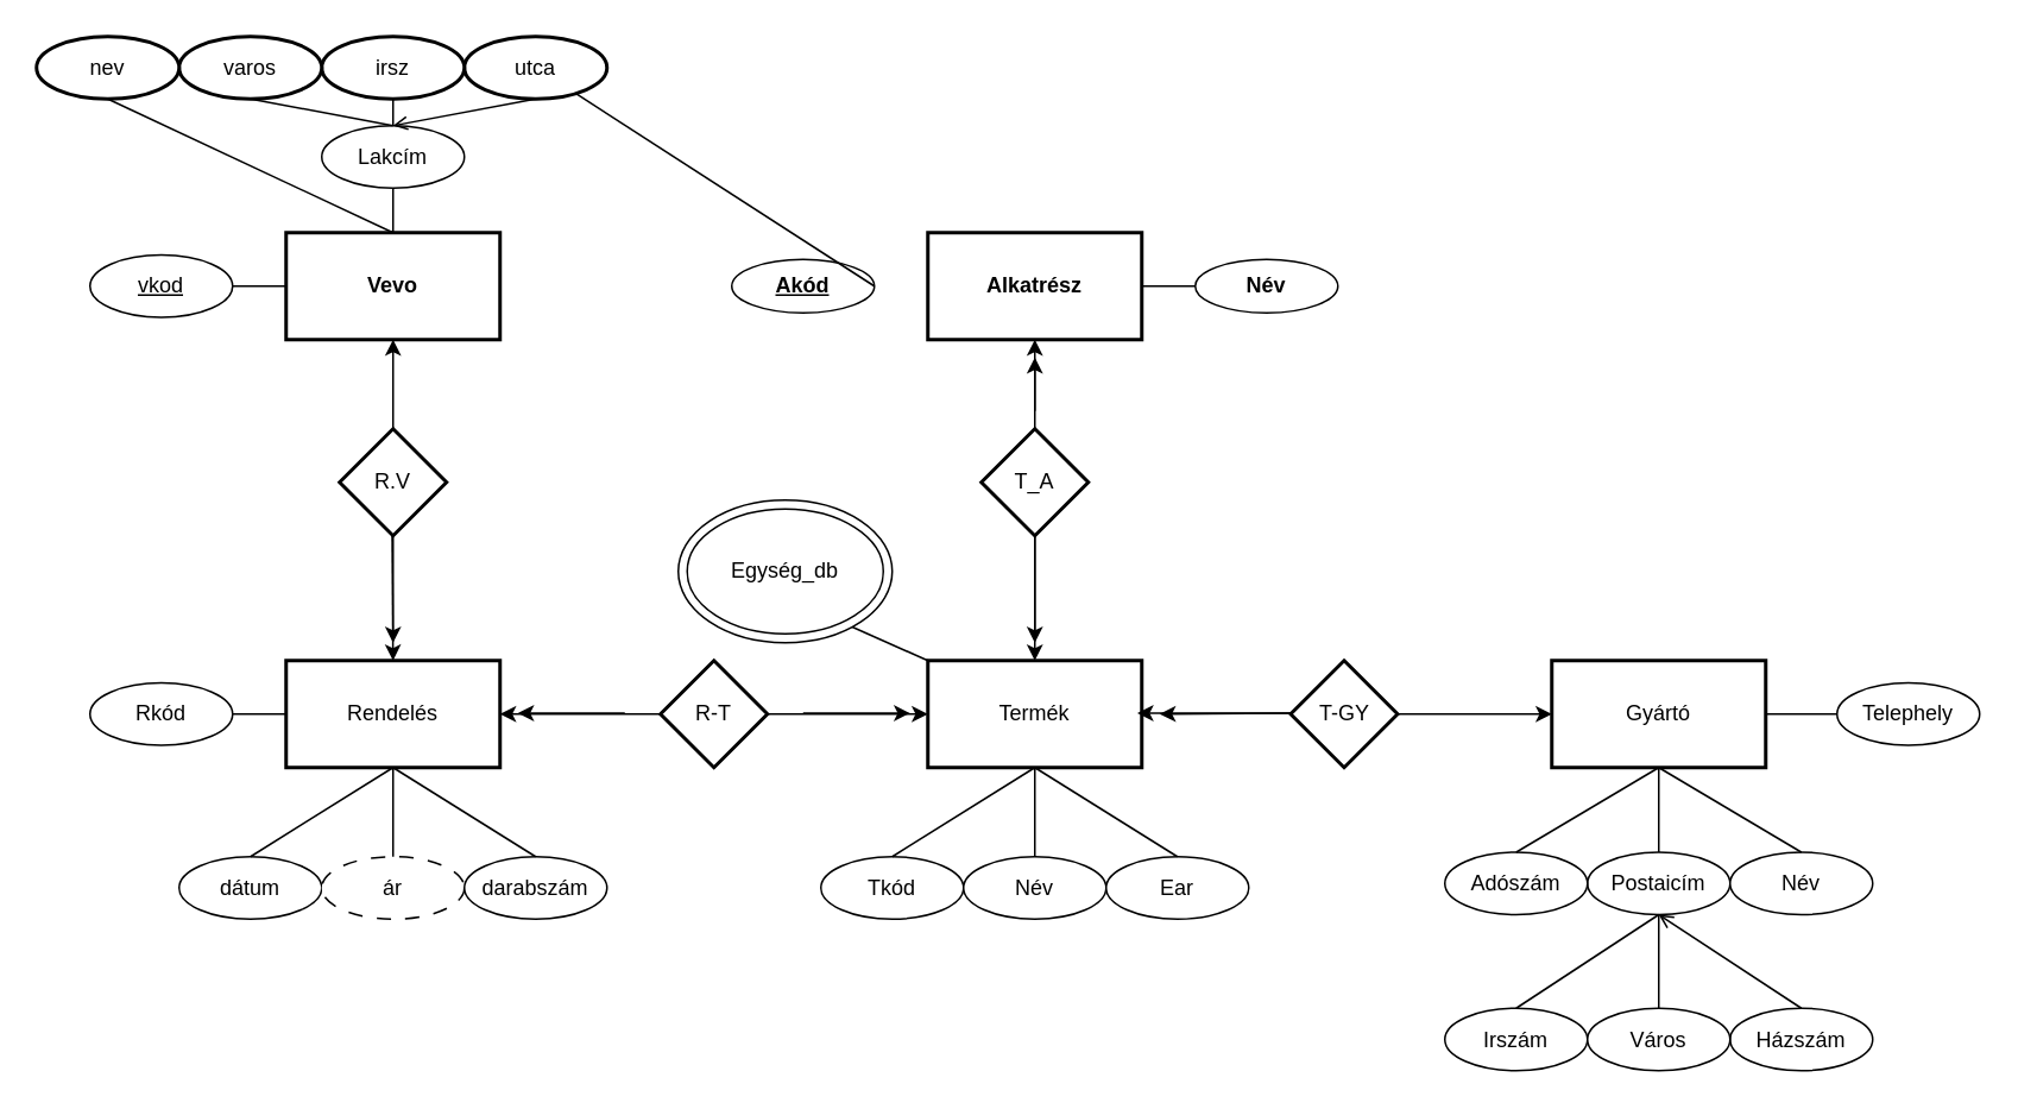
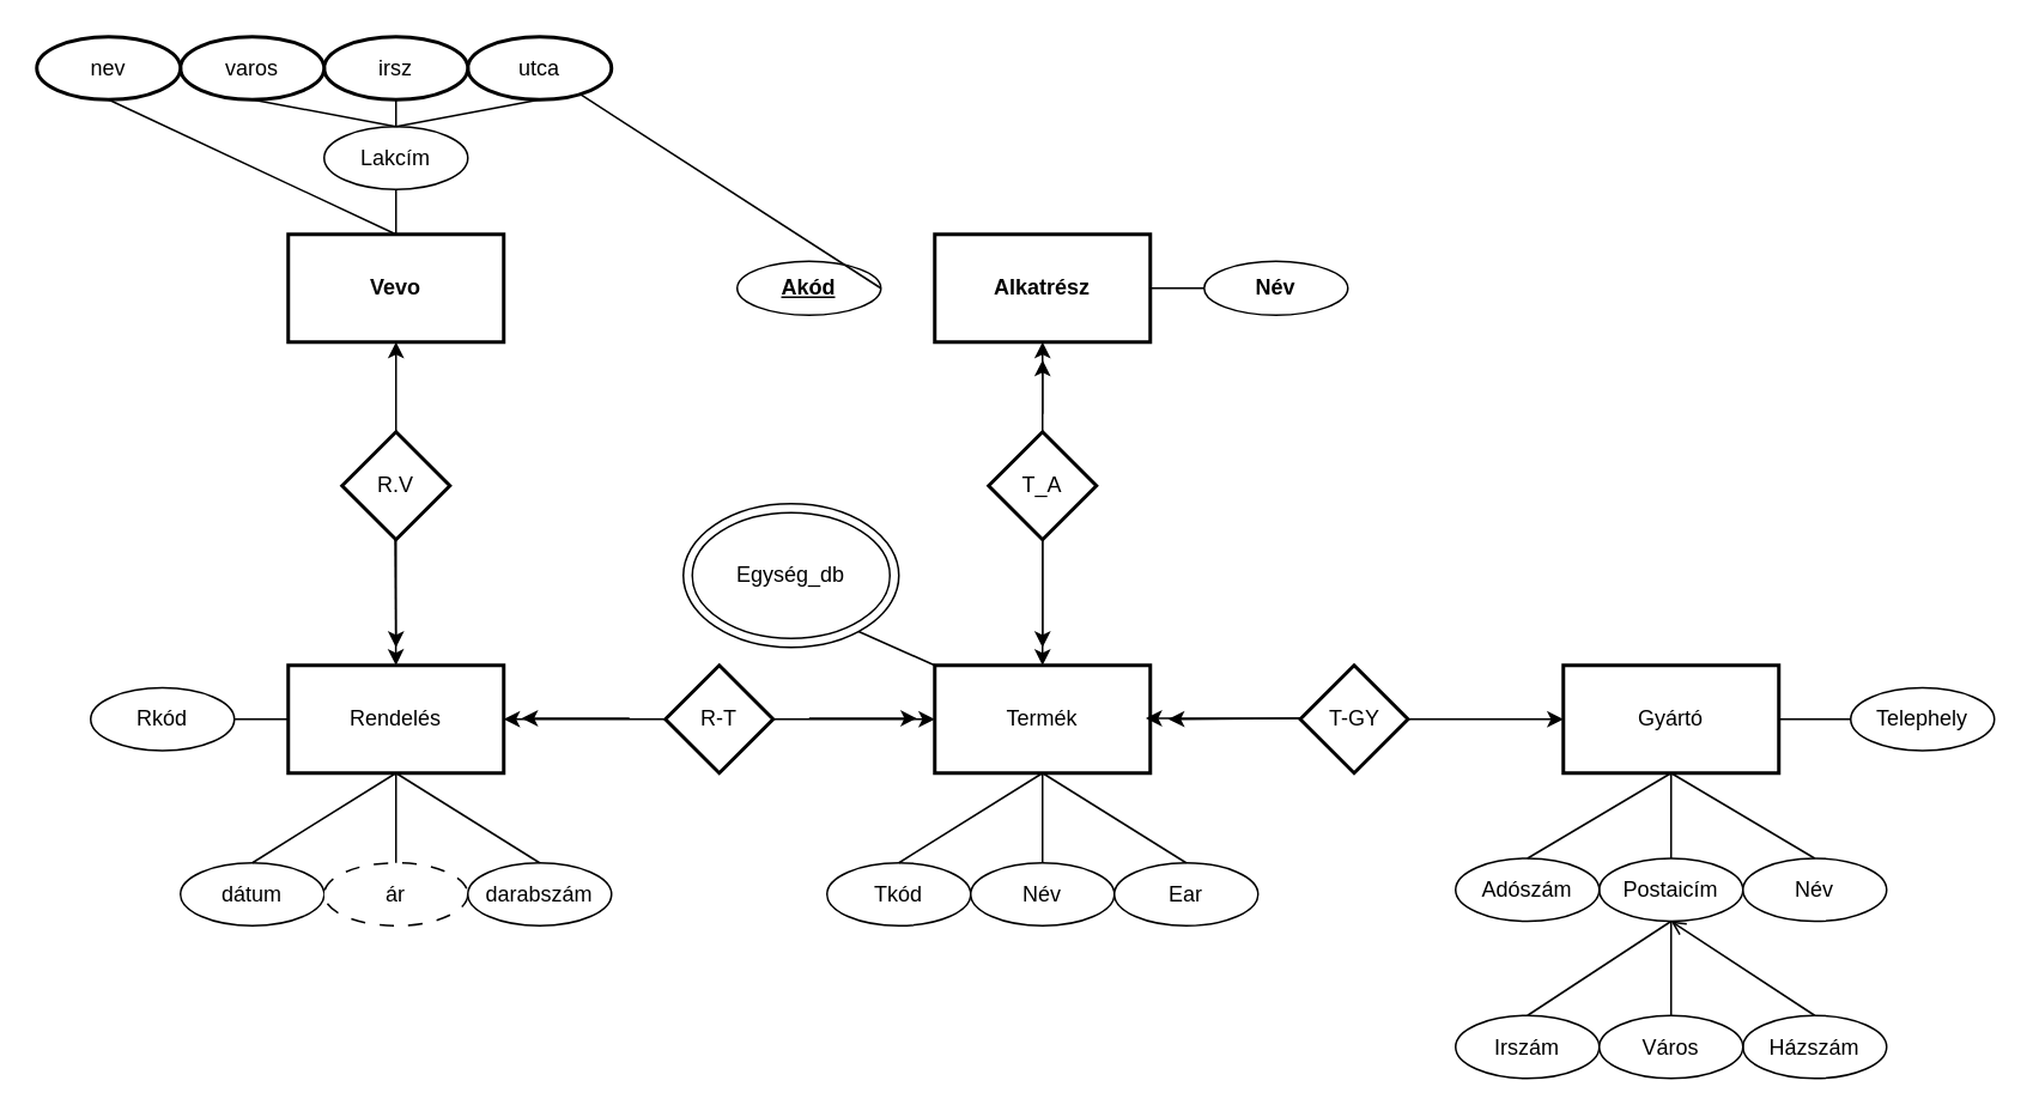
  <mxCell id="0" />
  <mxCell id="1" parent="0" />
  <mxCell id="2" value="Gyártó" style="rounded=0;whiteSpace=wrap;html=1;strokeWidth=2;" parent="1" vertex="1"><mxGeometry x="870" y="370" width="120" height="60" as="geometry" /></mxCell>
  <mxCell id="3" value="Termék" style="rounded=0;whiteSpace=wrap;html=1;strokeWidth=2;" parent="1" vertex="1"><mxGeometry x="520" y="370" width="120" height="60" as="geometry" /></mxCell>
  <mxCell id="4" value="T-GY" style="rhombus;whiteSpace=wrap;html=1;strokeWidth=2;" parent="1" vertex="1"><mxGeometry x="723.5" y="370" width="60" height="60" as="geometry" /></mxCell>
  <mxCell id="5" value="Tkód" style="ellipse;whiteSpace=wrap;html=1;" parent="1" vertex="1"><mxGeometry x="460" y="480" width="80" height="35" as="geometry" /></mxCell>
  <mxCell id="6" value="Név" style="ellipse;whiteSpace=wrap;html=1;" parent="1" vertex="1"><mxGeometry x="540" y="480" width="80" height="35" as="geometry" /></mxCell>
  <mxCell id="7" value="Ear" style="ellipse;whiteSpace=wrap;html=1;" parent="1" vertex="1"><mxGeometry x="620" y="480" width="80" height="35" as="geometry" /></mxCell>
  <mxCell id="8" value="Telephely" style="ellipse;whiteSpace=wrap;html=1;" parent="1" vertex="1"><mxGeometry x="1030" y="382.5" width="80" height="35" as="geometry" /></mxCell>
  <mxCell id="9" value="Házszám" style="ellipse;whiteSpace=wrap;html=1;" parent="1" vertex="1"><mxGeometry x="970" y="565" width="80" height="35" as="geometry" /></mxCell>
  <mxCell id="10" value="Irszám" style="ellipse;whiteSpace=wrap;html=1;" parent="1" vertex="1"><mxGeometry x="810" y="565" width="80" height="35" as="geometry" /></mxCell>
  <mxCell id="11" value="Város" style="ellipse;whiteSpace=wrap;html=1;" parent="1" vertex="1"><mxGeometry x="890" y="565" width="80" height="35" as="geometry" /></mxCell>
  <mxCell id="12" value="Postaicím" style="ellipse;whiteSpace=wrap;html=1;" parent="1" vertex="1"><mxGeometry x="890" y="477.5" width="80" height="35" as="geometry" /></mxCell>
  <mxCell id="13" value="Adószám" style="ellipse;whiteSpace=wrap;html=1;" parent="1" vertex="1"><mxGeometry x="810" y="477.5" width="80" height="35" as="geometry" /></mxCell>
  <mxCell id="14" value="Név" style="ellipse;whiteSpace=wrap;html=1;" parent="1" vertex="1"><mxGeometry x="970" y="477.5" width="80" height="35" as="geometry" /></mxCell>
  <mxCell id="15" value="" style="endArrow=classic;html=1;rounded=0;exitX=1;exitY=0.5;exitDx=0;exitDy=0;entryX=0;entryY=0.5;entryDx=0;entryDy=0;" parent="1" source="4" target="2" edge="1"><mxGeometry width="50" height="50" relative="1" as="geometry"><mxPoint x="760" y="430" as="sourcePoint" /><mxPoint x="860" y="390" as="targetPoint" /><Array as="points" /></mxGeometry></mxCell>
  <mxCell id="16" value="" style="endArrow=classic;html=1;rounded=0;exitX=1;exitY=0.5;exitDx=0;exitDy=0;" parent="1" edge="1"><mxGeometry width="50" height="50" relative="1" as="geometry"><mxPoint x="723.5" y="399.5" as="sourcePoint" /><mxPoint x="650" y="400" as="targetPoint" /><Array as="points" /></mxGeometry></mxCell>
  <mxCell id="17" value="" style="endArrow=classic;html=1;rounded=0;exitX=1;exitY=0.5;exitDx=0;exitDy=0;entryX=0;entryY=0.5;entryDx=0;entryDy=0;" parent="1" edge="1"><mxGeometry width="50" height="50" relative="1" as="geometry"><mxPoint x="723.5" y="399.5" as="sourcePoint" /><mxPoint x="637.5" y="399.5" as="targetPoint" /><Array as="points" /></mxGeometry></mxCell>
  <mxCell id="18" value="" style="endArrow=none;html=1;rounded=0;entryX=0;entryY=0.5;entryDx=0;entryDy=0;exitX=1;exitY=0.5;exitDx=0;exitDy=0;" parent="1" source="2" target="8" edge="1"><mxGeometry width="50" height="50" relative="1" as="geometry"><mxPoint x="990" y="410" as="sourcePoint" /><mxPoint x="1040" y="360" as="targetPoint" /></mxGeometry></mxCell>
  <mxCell id="19" value="" style="endArrow=none;html=1;rounded=0;entryX=0.5;entryY=1;entryDx=0;entryDy=0;exitX=0.5;exitY=0;exitDx=0;exitDy=0;" parent="1" source="6" target="3" edge="1"><mxGeometry width="50" height="50" relative="1" as="geometry"><mxPoint x="550" y="470" as="sourcePoint" /><mxPoint x="590" y="470" as="targetPoint" /></mxGeometry></mxCell>
  <mxCell id="20" value="" style="endArrow=none;html=1;rounded=0;entryX=0.5;entryY=1;entryDx=0;entryDy=0;exitX=0.5;exitY=0;exitDx=0;exitDy=0;" parent="1" source="5" target="3" edge="1"><mxGeometry width="50" height="50" relative="1" as="geometry"><mxPoint x="470" y="460" as="sourcePoint" /><mxPoint x="510" y="460" as="targetPoint" /></mxGeometry></mxCell>
  <mxCell id="21" value="" style="endArrow=none;html=1;rounded=0;entryX=0.5;entryY=0;entryDx=0;entryDy=0;exitX=0.5;exitY=1;exitDx=0;exitDy=0;" parent="1" source="3" target="7" edge="1"><mxGeometry width="50" height="50" relative="1" as="geometry"><mxPoint x="600" y="460" as="sourcePoint" /><mxPoint x="640" y="460" as="targetPoint" /></mxGeometry></mxCell>
  <mxCell id="22" value="" style="endArrow=open;html=1;rounded=0;exitX=0.5;exitY=0;exitDx=0;exitDy=0;entryX=0.5;entryY=1;entryDx=0;entryDy=0;" parent="1" source="9" target="12" edge="1"><mxGeometry width="50" height="50" relative="1" as="geometry"><mxPoint x="990" y="530" as="sourcePoint" /><mxPoint x="930" y="520" as="targetPoint" /></mxGeometry></mxCell>
  <mxCell id="23" value="" style="endArrow=none;html=1;rounded=0;entryX=0.5;entryY=0;entryDx=0;entryDy=0;exitX=0.5;exitY=1;exitDx=0;exitDy=0;" parent="1" source="12" target="11" edge="1"><mxGeometry width="50" height="50" relative="1" as="geometry"><mxPoint x="920" y="540" as="sourcePoint" /><mxPoint x="960" y="540" as="targetPoint" /></mxGeometry></mxCell>
  <mxCell id="24" value="" style="endArrow=none;html=1;rounded=0;entryX=0.5;entryY=1;entryDx=0;entryDy=0;exitX=0.5;exitY=0;exitDx=0;exitDy=0;" parent="1" source="10" target="12" edge="1"><mxGeometry width="50" height="50" relative="1" as="geometry"><mxPoint x="850" y="540" as="sourcePoint" /><mxPoint x="890" y="540" as="targetPoint" /></mxGeometry></mxCell>
  <mxCell id="25" value="" style="endArrow=none;html=1;rounded=0;entryX=0.5;entryY=1;entryDx=0;entryDy=0;exitX=0.5;exitY=0;exitDx=0;exitDy=0;" parent="1" source="14" target="2" edge="1"><mxGeometry width="50" height="50" relative="1" as="geometry"><mxPoint x="980" y="460" as="sourcePoint" /><mxPoint x="1020" y="460" as="targetPoint" /></mxGeometry></mxCell>
  <mxCell id="26" value="" style="endArrow=none;html=1;rounded=0;entryX=0.5;entryY=1;entryDx=0;entryDy=0;exitX=0.5;exitY=0;exitDx=0;exitDy=0;" parent="1" source="12" target="2" edge="1"><mxGeometry width="50" height="50" relative="1" as="geometry"><mxPoint x="910" y="460" as="sourcePoint" /><mxPoint x="950" y="460" as="targetPoint" /></mxGeometry></mxCell>
  <mxCell id="27" value="" style="endArrow=none;html=1;rounded=0;entryX=0.5;entryY=1;entryDx=0;entryDy=0;exitX=0.5;exitY=0;exitDx=0;exitDy=0;" parent="1" source="13" target="2" edge="1"><mxGeometry width="50" height="50" relative="1" as="geometry"><mxPoint x="840" y="460" as="sourcePoint" /><mxPoint x="880" y="460" as="targetPoint" /></mxGeometry></mxCell>
  <mxCell id="28" value="T_A" style="rhombus;whiteSpace=wrap;html=1;strokeWidth=2;" parent="1" vertex="1"><mxGeometry x="550" y="240" width="60" height="60" as="geometry" /></mxCell>
  <mxCell id="29" value="" style="endArrow=classic;html=1;rounded=0;exitX=1;exitY=0.5;exitDx=0;exitDy=0;" parent="1" edge="1"><mxGeometry width="50" height="50" relative="1" as="geometry"><mxPoint x="580" y="300" as="sourcePoint" /><mxPoint x="580" y="360" as="targetPoint" /><Array as="points" /></mxGeometry></mxCell>
  <mxCell id="30" value="" style="endArrow=classic;html=1;rounded=0;exitX=1;exitY=0.5;exitDx=0;exitDy=0;entryX=0.5;entryY=0;entryDx=0;entryDy=0;" parent="1" target="3" edge="1"><mxGeometry width="50" height="50" relative="1" as="geometry"><mxPoint x="580" y="300" as="sourcePoint" /><mxPoint x="494" y="300" as="targetPoint" /><Array as="points" /></mxGeometry></mxCell>
  <mxCell id="31" value="&lt;b&gt;Alkatrész&lt;/b&gt;" style="rounded=0;whiteSpace=wrap;html=1;strokeWidth=2;" parent="1" vertex="1"><mxGeometry x="520" y="130" width="120" height="60" as="geometry" /></mxCell>
  <mxCell id="32" value="&lt;b&gt;Név&lt;/b&gt;" style="ellipse;whiteSpace=wrap;html=1;" parent="1" vertex="1"><mxGeometry x="670" y="145" width="80" height="30" as="geometry" /></mxCell>
  <mxCell id="33" value="&lt;b&gt;&lt;u&gt;Akód&lt;/u&gt;&lt;/b&gt;" style="ellipse;whiteSpace=wrap;html=1;" parent="1" vertex="1"><mxGeometry x="410" y="145" width="80" height="30" as="geometry" /></mxCell>
  <mxCell id="34" value="" style="endArrow=classic;html=1;rounded=0;exitX=0.5;exitY=0;exitDx=0;exitDy=0;entryX=0.5;entryY=1;entryDx=0;entryDy=0;" parent="1" source="28" target="31" edge="1"><mxGeometry width="50" height="50" relative="1" as="geometry"><mxPoint x="650" y="210" as="sourcePoint" /><mxPoint x="650" y="280" as="targetPoint" /><Array as="points" /></mxGeometry></mxCell>
  <mxCell id="35" value="" style="endArrow=classic;html=1;rounded=0;" parent="1" edge="1"><mxGeometry width="50" height="50" relative="1" as="geometry"><mxPoint x="580" y="230" as="sourcePoint" /><mxPoint x="580" y="200" as="targetPoint" /><Array as="points" /></mxGeometry></mxCell>
  <mxCell id="36" value="" style="endArrow=none;html=1;rounded=0;exitX=1;exitY=0.5;exitDx=0;exitDy=0;" parent="1" source="33" target="57" edge="1"><mxGeometry width="50" height="50" relative="1" as="geometry"><mxPoint x="490" y="159" as="sourcePoint" /><mxPoint x="520" y="159.47" as="targetPoint" /></mxGeometry></mxCell>
  <mxCell id="37" value="" style="endArrow=none;html=1;rounded=0;entryX=1;entryY=0.5;entryDx=0;entryDy=0;exitX=0;exitY=0.5;exitDx=0;exitDy=0;" parent="1" source="32" target="31" edge="1"><mxGeometry width="50" height="50" relative="1" as="geometry"><mxPoint x="510" y="190" as="sourcePoint" /><mxPoint x="530" y="170" as="targetPoint" /></mxGeometry></mxCell>
  <mxCell id="38" value="Rendelés" style="rounded=0;whiteSpace=wrap;html=1;strokeWidth=2;" parent="1" vertex="1"><mxGeometry x="160" y="370" width="120" height="60" as="geometry" /></mxCell>
  <mxCell id="39" value="dátum" style="ellipse;whiteSpace=wrap;html=1;" parent="1" vertex="1"><mxGeometry x="100" y="480" width="80" height="35" as="geometry" /></mxCell>
  <mxCell id="40" value="ár" style="ellipse;whiteSpace=wrap;html=1;dashed=1;dashPattern=8 8;" parent="1" vertex="1"><mxGeometry x="180" y="480" width="80" height="35" as="geometry" /></mxCell>
  <mxCell id="41" value="darabszám" style="ellipse;whiteSpace=wrap;html=1;" parent="1" vertex="1"><mxGeometry x="260" y="480" width="80" height="35" as="geometry" /></mxCell>
  <mxCell id="42" value="" style="endArrow=none;html=1;rounded=0;entryX=0.5;entryY=1;entryDx=0;entryDy=0;exitX=0.5;exitY=0;exitDx=0;exitDy=0;" parent="1" source="40" target="38" edge="1"><mxGeometry width="50" height="50" relative="1" as="geometry"><mxPoint x="423" y="555" as="sourcePoint" /><mxPoint x="463" y="555" as="targetPoint" /></mxGeometry></mxCell>
  <mxCell id="43" value="" style="endArrow=none;html=1;rounded=0;entryX=0.5;entryY=1;entryDx=0;entryDy=0;exitX=0.5;exitY=0;exitDx=0;exitDy=0;" parent="1" source="39" target="38" edge="1"><mxGeometry width="50" height="50" relative="1" as="geometry"><mxPoint x="343" y="545" as="sourcePoint" /><mxPoint x="383" y="545" as="targetPoint" /></mxGeometry></mxCell>
  <mxCell id="44" value="" style="endArrow=none;html=1;rounded=0;entryX=0.5;entryY=0;entryDx=0;entryDy=0;exitX=0.5;exitY=1;exitDx=0;exitDy=0;" parent="1" source="38" target="41" edge="1"><mxGeometry width="50" height="50" relative="1" as="geometry"><mxPoint x="473" y="545" as="sourcePoint" /><mxPoint x="513" y="545" as="targetPoint" /></mxGeometry></mxCell>
  <mxCell id="45" value="R-T" style="rhombus;whiteSpace=wrap;html=1;strokeWidth=2;" parent="1" vertex="1"><mxGeometry x="370" y="370" width="60" height="60" as="geometry" /></mxCell>
  <mxCell id="46" value="" style="endArrow=classic;html=1;rounded=0;exitX=0;exitY=0.5;exitDx=0;exitDy=0;entryX=1;entryY=0.5;entryDx=0;entryDy=0;" parent="1" source="45" target="38" edge="1"><mxGeometry width="50" height="50" relative="1" as="geometry"><mxPoint x="309.5" y="340" as="sourcePoint" /><mxPoint x="309.5" y="410" as="targetPoint" /><Array as="points" /></mxGeometry></mxCell>
  <mxCell id="47" value="" style="endArrow=classic;html=1;rounded=0;entryX=1;entryY=0.5;entryDx=0;entryDy=0;" parent="1" edge="1"><mxGeometry width="50" height="50" relative="1" as="geometry"><mxPoint x="350" y="399.5" as="sourcePoint" /><mxPoint x="290" y="399.5" as="targetPoint" /><Array as="points" /></mxGeometry></mxCell>
  <mxCell id="48" value="" style="endArrow=classic;html=1;rounded=0;entryX=0;entryY=0.5;entryDx=0;entryDy=0;exitX=1;exitY=0.5;exitDx=0;exitDy=0;" parent="1" source="45" target="3" edge="1"><mxGeometry width="50" height="50" relative="1" as="geometry"><mxPoint x="500" y="404.5" as="sourcePoint" /><mxPoint x="440" y="404.5" as="targetPoint" /><Array as="points" /></mxGeometry></mxCell>
  <mxCell id="49" value="" style="endArrow=classic;html=1;rounded=0;entryX=0;entryY=0.5;entryDx=0;entryDy=0;" parent="1" edge="1"><mxGeometry width="50" height="50" relative="1" as="geometry"><mxPoint x="450" y="399.5" as="sourcePoint" /><mxPoint x="510" y="399.5" as="targetPoint" /><Array as="points" /></mxGeometry></mxCell>
  <mxCell id="50" value="Rkód" style="ellipse;whiteSpace=wrap;html=1;" parent="1" vertex="1"><mxGeometry x="50" y="382.5" width="80" height="35" as="geometry" /></mxCell>
  <mxCell id="51" value="" style="endArrow=none;html=1;rounded=0;entryX=0;entryY=0.5;entryDx=0;entryDy=0;exitX=1;exitY=0.5;exitDx=0;exitDy=0;" parent="1" source="50" target="38" edge="1"><mxGeometry width="50" height="50" relative="1" as="geometry"><mxPoint x="20" y="480" as="sourcePoint" /><mxPoint x="70" y="430" as="targetPoint" /></mxGeometry></mxCell>
  <mxCell id="52" value="" style="endArrow=none;html=1;rounded=0;exitX=0;exitY=0;exitDx=0;exitDy=0;entryX=0.5;entryY=1;entryDx=0;entryDy=0;" parent="1" source="3" edge="1"><mxGeometry width="50" height="50" relative="1" as="geometry"><mxPoint x="400" y="330" as="sourcePoint" /><mxPoint x="475" y="350" as="targetPoint" /></mxGeometry></mxCell>
  <mxCell id="53" value="R.V" style="rhombus;whiteSpace=wrap;html=1;strokeWidth=2;" parent="1" vertex="1"><mxGeometry x="190" y="240" width="60" height="60" as="geometry" /></mxCell>
  <mxCell id="54" value="" style="endArrow=classic;html=1;rounded=0;" parent="1" edge="1"><mxGeometry width="50" height="50" relative="1" as="geometry"><mxPoint x="220" y="300" as="sourcePoint" /><mxPoint x="220" y="360" as="targetPoint" /><Array as="points" /></mxGeometry></mxCell>
  <mxCell id="55" value="" style="endArrow=classic;html=1;rounded=0;exitX=0.5;exitY=1;exitDx=0;exitDy=0;entryX=0.5;entryY=0;entryDx=0;entryDy=0;" parent="1" edge="1" target="38"><mxGeometry width="50" height="50" relative="1" as="geometry"><mxPoint x="219.5" y="300" as="sourcePoint" /><mxPoint x="240" y="340" as="targetPoint" /><Array as="points" /></mxGeometry></mxCell>
  <mxCell id="56" value="&lt;b&gt;Vevo&lt;/b&gt;" style="rounded=0;whiteSpace=wrap;html=1;strokeWidth=2;" parent="1" vertex="1"><mxGeometry x="160" y="130" width="120" height="60" as="geometry" /></mxCell>
  <mxCell id="57" value="utca" style="ellipse;whiteSpace=wrap;html=1;strokeWidth=2;" parent="1" vertex="1"><mxGeometry x="260" y="20" width="80" height="35" as="geometry" /></mxCell>
- <mxCell id="58" value="&lt;u&gt;vkod&lt;/u&gt;" style="ellipse;whiteSpace=wrap;html=1;" parent="1" vertex="1"><mxGeometry x="50" y="142.5" width="80" height="35" as="geometry" /></mxCell>
  <mxCell id="59" value="irsz" style="ellipse;whiteSpace=wrap;html=1;strokeWidth=2;" parent="1" vertex="1"><mxGeometry x="180" y="20" width="80" height="35" as="geometry" /></mxCell>
  <mxCell id="60" value="varos" style="ellipse;whiteSpace=wrap;html=1;strokeWidth=2;" parent="1" vertex="1"><mxGeometry x="100" y="20" width="80" height="35" as="geometry" /></mxCell>
  <mxCell id="61" value="Lakcím" style="ellipse;whiteSpace=wrap;html=1;" parent="1" vertex="1"><mxGeometry x="180" y="70" width="80" height="35" as="geometry" /></mxCell>
  <mxCell id="62" value="nev" style="ellipse;whiteSpace=wrap;html=1;strokeWidth=2;" parent="1" vertex="1"><mxGeometry x="20" y="20" width="80" height="35" as="geometry" /></mxCell>
  <mxCell id="63" value="" style="endArrow=classic;html=1;rounded=0;exitX=0.5;exitY=0;exitDx=0;exitDy=0;entryX=0.5;entryY=1;entryDx=0;entryDy=0;" parent="1" source="53" target="56" edge="1"><mxGeometry width="50" height="50" relative="1" as="geometry"><mxPoint x="309.5" y="210" as="sourcePoint" /><mxPoint x="309.5" y="280" as="targetPoint" /><Array as="points" /></mxGeometry></mxCell>
- <mxCell id="64" value="" style="endArrow=none;html=1;rounded=0;entryX=0;entryY=0.5;entryDx=0;entryDy=0;exitX=1;exitY=0.5;exitDx=0;exitDy=0;" parent="1" source="58" target="56" edge="1"><mxGeometry width="50" height="50" relative="1" as="geometry"><mxPoint x="80" y="225" as="sourcePoint" /><mxPoint x="130" y="175" as="targetPoint" /></mxGeometry></mxCell>
  <mxCell id="65" value="" style="endArrow=none;html=1;rounded=0;entryX=0.5;entryY=0;entryDx=0;entryDy=0;exitX=0.5;exitY=1;exitDx=0;exitDy=0;" parent="1" source="62" target="56" edge="1"><mxGeometry width="50" height="50" relative="1" as="geometry"><mxPoint x="90" y="60" as="sourcePoint" /><mxPoint x="145" y="60" as="targetPoint" /></mxGeometry></mxCell>
- <mxCell id="66" value="" style="endArrow=open;html=1;rounded=0;entryX=0.5;entryY=0;entryDx=0;entryDy=0;exitX=0.5;exitY=1;exitDx=0;exitDy=0;" parent="1" source="57" target="61" edge="1"><mxGeometry width="50" height="50" relative="1" as="geometry"><mxPoint x="125" y="180" as="sourcePoint" /><mxPoint x="180" y="180" as="targetPoint" /><Array as="points" /></mxGeometry></mxCell>
+ <mxCell id="66" value="" style="endArrow=none;html=1;rounded=0;entryX=0.5;entryY=0;entryDx=0;entryDy=0;exitX=0.5;exitY=1;exitDx=0;exitDy=0;" parent="1" source="57" target="61" edge="1"><mxGeometry width="50" height="50" relative="1" as="geometry"><mxPoint x="125" y="180" as="sourcePoint" /><mxPoint x="180" y="180" as="targetPoint" /><Array as="points" /></mxGeometry></mxCell>
  <mxCell id="67" value="" style="endArrow=none;html=1;rounded=0;entryX=0.5;entryY=1;entryDx=0;entryDy=0;exitX=0.5;exitY=0;exitDx=0;exitDy=0;" parent="1" source="61" target="60" edge="1"><mxGeometry width="50" height="50" relative="1" as="geometry"><mxPoint x="220" y="70" as="sourcePoint" /><mxPoint x="107" y="90" as="targetPoint" /><Array as="points" /></mxGeometry></mxCell>
  <mxCell id="68" value="" style="endArrow=none;html=1;rounded=0;entryX=0.5;entryY=1;entryDx=0;entryDy=0;exitX=0.5;exitY=0;exitDx=0;exitDy=0;" parent="1" source="61" target="59" edge="1"><mxGeometry width="50" height="50" relative="1" as="geometry"><mxPoint x="180" y="110" as="sourcePoint" /><mxPoint x="150" y="60" as="targetPoint" /><Array as="points" /></mxGeometry></mxCell>
  <mxCell id="69" value="" style="endArrow=none;html=1;rounded=0;entryX=0.5;entryY=1;entryDx=0;entryDy=0;exitX=0.5;exitY=0;exitDx=0;exitDy=0;" parent="1" source="56" target="61" edge="1"><mxGeometry width="50" height="50" relative="1" as="geometry"><mxPoint x="230" y="80" as="sourcePoint" /><mxPoint x="230" y="60" as="targetPoint" /><Array as="points" /></mxGeometry></mxCell>
  <mxCell id="70" value="" style="ellipse;whiteSpace=wrap;html=1;" vertex="1" parent="1"><mxGeometry x="380" y="280" width="120" height="80" as="geometry" /></mxCell>
  <mxCell id="71" value="Egység_db" style="ellipse;whiteSpace=wrap;html=1;" vertex="1" parent="1"><mxGeometry x="385" y="285" width="110" height="70" as="geometry" /></mxCell>
